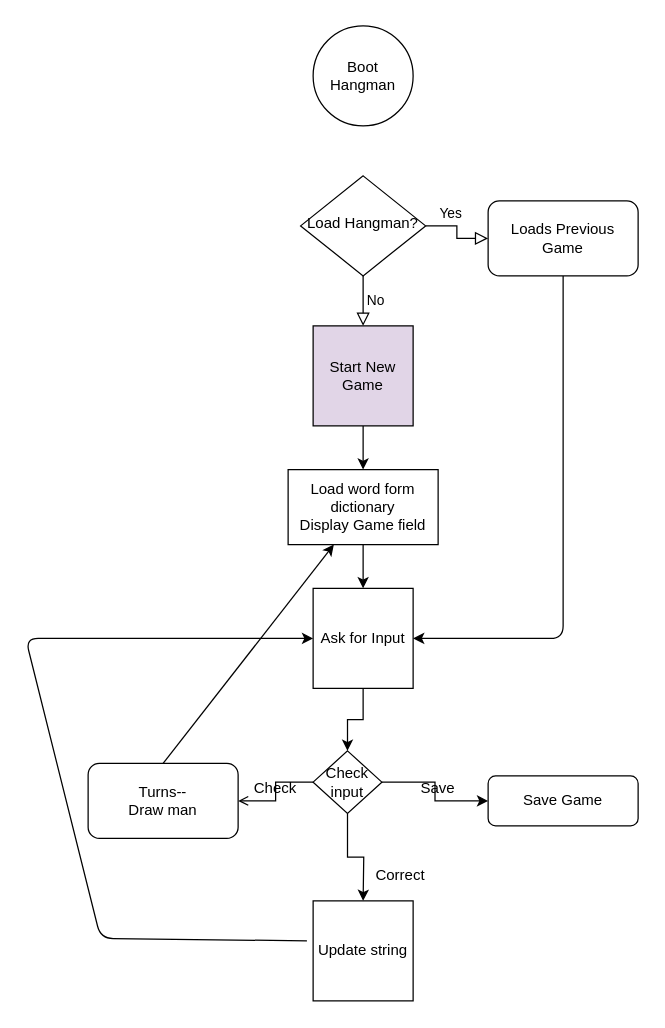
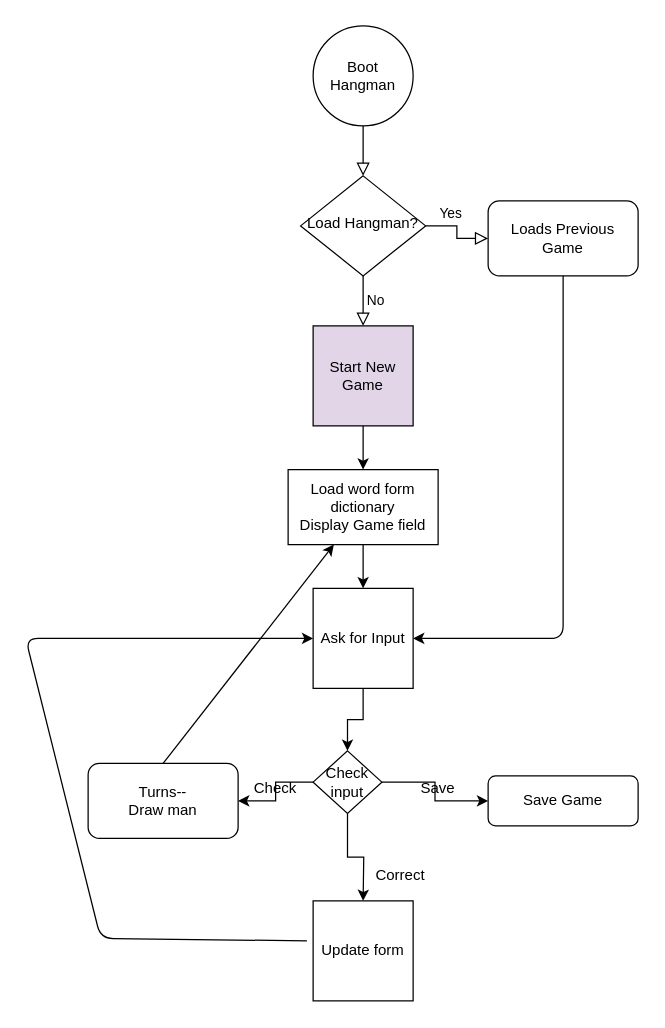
  <mxCell id="0" />
  <mxCell id="1" parent="0" />
+ <mxCell id="2" value="" style="rounded=0;html=1;jettySize=auto;orthogonalLoop=1;fontSize=11;endArrow=block;endFill=0;endSize=8;strokeWidth=1;shadow=0;labelBackgroundColor=none;edgeStyle=orthogonalEdgeStyle;" parent="1" source="9" target="5" edge="1"><mxGeometry relative="1" as="geometry"><mxPoint x="270" y="76.67" as="sourcePoint" /><Array as="points" /></mxGeometry></mxCell>
  <mxCell id="3" value="Yes" style="rounded=0;html=1;jettySize=auto;orthogonalLoop=1;fontSize=11;endArrow=block;endFill=0;endSize=8;strokeWidth=1;shadow=0;labelBackgroundColor=none;edgeStyle=orthogonalEdgeStyle;" parent="1" source="5" edge="1"><mxGeometry x="-1" y="86" relative="1" as="geometry"><mxPoint x="-16" y="-50" as="offset" /><mxPoint x="290" y="260" as="targetPoint" /></mxGeometry></mxCell>
  <mxCell id="4" value="No" style="edgeStyle=orthogonalEdgeStyle;rounded=0;html=1;jettySize=auto;orthogonalLoop=1;fontSize=11;endArrow=block;endFill=0;endSize=8;strokeWidth=1;shadow=0;labelBackgroundColor=none;" parent="1" source="5" target="6" edge="1"><mxGeometry x="-1" y="-72" relative="1" as="geometry"><mxPoint x="-40" y="-12" as="offset" /></mxGeometry></mxCell>
  <mxCell id="5" value="Load Hangman?" style="rhombus;whiteSpace=wrap;html=1;shadow=0;fontFamily=Helvetica;fontSize=12;align=center;strokeWidth=1;spacing=6;spacingTop=-4;" parent="1" vertex="1"><mxGeometry x="240" y="140" width="100" height="80" as="geometry" /></mxCell>
  <mxCell id="6" value="Loads Previous Game" style="rounded=1;whiteSpace=wrap;html=1;fontSize=12;glass=0;strokeWidth=1;shadow=0;" parent="1" vertex="1"><mxGeometry x="390" y="160" width="120" height="60" as="geometry" /></mxCell>
  <mxCell id="7" value="" style="edgeStyle=orthogonalEdgeStyle;rounded=0;orthogonalLoop=1;jettySize=auto;html=1;" edge="1" parent="1" source="8"><mxGeometry relative="1" as="geometry"><mxPoint x="290" y="375" as="targetPoint" /></mxGeometry></mxCell>
  <mxCell id="8" value="Start New Game" style="whiteSpace=wrap;html=1;aspect=fixed;fillColor=#e1d5e7;" vertex="1" parent="1"><mxGeometry x="250" y="260" width="80" height="80" as="geometry" /></mxCell>
  <mxCell id="9" value="Boot Hangman" style="ellipse;whiteSpace=wrap;html=1;aspect=fixed;" vertex="1" parent="1"><mxGeometry x="250" y="20" width="80" height="80" as="geometry" /></mxCell>
  <mxCell id="10" value="Load word form dictionary&lt;br&gt;Display Game field" style="rounded=0;whiteSpace=wrap;html=1;" vertex="1" parent="1"><mxGeometry x="230" y="375" width="120" height="60" as="geometry" /></mxCell>
  <mxCell id="11" value="" style="edgeStyle=orthogonalEdgeStyle;rounded=0;orthogonalLoop=1;jettySize=auto;html=1;" edge="1" parent="1"><mxGeometry relative="1" as="geometry"><mxPoint x="290" y="435" as="sourcePoint" /><mxPoint x="290" y="470" as="targetPoint" /></mxGeometry></mxCell>
  <mxCell id="12" value="Save Game" style="rounded=1;whiteSpace=wrap;html=1;fontSize=12;glass=0;strokeWidth=1;shadow=0;" vertex="1" parent="1"><mxGeometry x="390" y="620" width="120" height="40" as="geometry" /></mxCell>
  <mxCell id="13" value="" style="edgeStyle=orthogonalEdgeStyle;rounded=0;orthogonalLoop=1;jettySize=auto;html=1;" edge="1" parent="1" source="16" target="12"><mxGeometry relative="1" as="geometry" /></mxCell>
  <mxCell id="14" value="" style="edgeStyle=orthogonalEdgeStyle;rounded=0;orthogonalLoop=1;jettySize=auto;html=1;" edge="1" parent="1" source="16"><mxGeometry relative="1" as="geometry"><mxPoint x="290" y="720" as="targetPoint" /></mxGeometry></mxCell>
- <mxCell id="15" value="" style="edgeStyle=orthogonalEdgeStyle;rounded=0;orthogonalLoop=1;jettySize=auto;html=1;endArrow=open;" edge="1" parent="1" source="16" target="17"><mxGeometry relative="1" as="geometry" /></mxCell>
+ <mxCell id="15" value="" style="edgeStyle=orthogonalEdgeStyle;rounded=0;orthogonalLoop=1;jettySize=auto;html=1;" edge="1" parent="1" source="16" target="17"><mxGeometry relative="1" as="geometry" /></mxCell>
  <mxCell id="16" value="Check input" style="rhombus;whiteSpace=wrap;html=1;" vertex="1" parent="1"><mxGeometry x="250" y="600" width="55" height="50" as="geometry" /></mxCell>
  <mxCell id="17" value="Turns--&lt;br&gt;Draw man" style="rounded=1;whiteSpace=wrap;html=1;" vertex="1" parent="1"><mxGeometry x="70" y="610" width="120" height="60" as="geometry" /></mxCell>
  <mxCell id="18" value="Save" style="text;html=1;strokeColor=none;fillColor=none;align=center;verticalAlign=middle;whiteSpace=wrap;rounded=0;" vertex="1" parent="1"><mxGeometry x="330" y="620" width="40" height="20" as="geometry" /></mxCell>
  <mxCell id="19" value="Check" style="text;html=1;strokeColor=none;fillColor=none;align=center;verticalAlign=middle;whiteSpace=wrap;rounded=0;" vertex="1" parent="1"><mxGeometry x="200" y="620" width="40" height="20" as="geometry" /></mxCell>
  <mxCell id="20" value="Correct" style="text;html=1;strokeColor=none;fillColor=none;align=center;verticalAlign=middle;whiteSpace=wrap;rounded=0;" vertex="1" parent="1"><mxGeometry x="300" y="690" width="40" height="20" as="geometry" /></mxCell>
  <mxCell id="21" value="" style="edgeStyle=orthogonalEdgeStyle;rounded=0;orthogonalLoop=1;jettySize=auto;html=1;" edge="1" parent="1" source="22" target="16"><mxGeometry relative="1" as="geometry" /></mxCell>
  <mxCell id="22" value="Ask for Input" style="whiteSpace=wrap;html=1;aspect=fixed;" vertex="1" parent="1"><mxGeometry x="250" y="470" width="80" height="80" as="geometry" /></mxCell>
  <mxCell id="23" value="" style="endArrow=classic;html=1;exitX=0.5;exitY=1;exitDx=0;exitDy=0;entryX=1;entryY=0.5;entryDx=0;entryDy=0;" edge="1" parent="1" source="6" target="22"><mxGeometry width="50" height="50" relative="1" as="geometry"><mxPoint x="224" y="500" as="sourcePoint" /><mxPoint x="274" y="450" as="targetPoint" /><Array as="points"><mxPoint x="450" y="510" /></Array></mxGeometry></mxCell>
- <mxCell id="24" value="Update string" style="whiteSpace=wrap;html=1;aspect=fixed;" vertex="1" parent="1"><mxGeometry x="250" y="720" width="80" height="80" as="geometry" /></mxCell>
+ <mxCell id="24" value="Update form" style="whiteSpace=wrap;html=1;aspect=fixed;" vertex="1" parent="1"><mxGeometry x="250" y="720" width="80" height="80" as="geometry" /></mxCell>
  <mxCell id="25" value="" style="endArrow=classic;html=1;exitX=-0.062;exitY=0.4;exitDx=0;exitDy=0;exitPerimeter=0;entryX=0;entryY=0.5;entryDx=0;entryDy=0;" edge="1" parent="1" source="24" target="22"><mxGeometry width="50" height="50" relative="1" as="geometry"><mxPoint x="240" y="490" as="sourcePoint" /><mxPoint x="20" y="520" as="targetPoint" /><Array as="points"><mxPoint x="80" y="750" /><mxPoint x="20" y="510" /></Array></mxGeometry></mxCell>
  <mxCell id="26" value="" style="endArrow=classic;html=1;exitX=0.5;exitY=0;exitDx=0;exitDy=0;" edge="1" parent="1" source="17" target="10"><mxGeometry width="50" height="50" relative="1" as="geometry"><mxPoint x="240" y="490" as="sourcePoint" /><mxPoint x="290" y="440" as="targetPoint" /></mxGeometry></mxCell>
